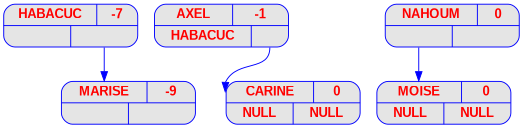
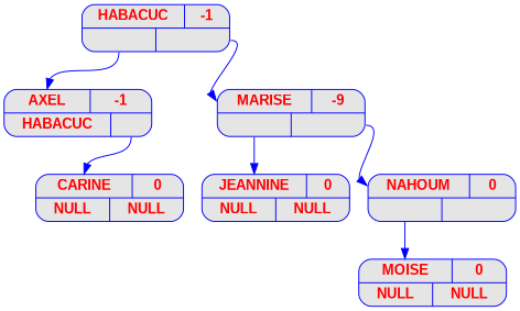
  digraph {
    node [color=blue fillcolor=grey90 fontcolor=red fontname="Arial bold" fontsize=14 shape=record style="rounded, filled"]
    edge [color=blue headport=nom tailport=g]
-   n1 [label="{{<nom> HABACUC | <bal> -7 } | { <g> | <d>}}" width=2]
+   n1 [label="{{<nom> HABACUC | <bal> -1 } | { <g> | <d>}}" width=2]
    n2 [label="{{<nom> AXEL | <bal> -1 }| { <g> HABACUC | <d> }}" width=2]
    n3 [label="{{<nom> MARISE | <bal> -9 } | { <g> | <d>}}" width=2]
    n4 [label="{{<nom> CARINE | <bal> 0 }| { <g> NULL | <d> NULL}}" width=2]
+   n5 [label="{{<nom> JEANNINE | <bal> 0 }| { <g> NULL | <d> NULL}}" width=2]
    n6 [label="{{<nom> NAHOUM | <bal> 0 } | { <g> | <d>}}" width=2]
    n7 [label="{{<nom> MOISE | <bal> 0 }| { <g> NULL | <d> NULL}}" width=2]
+   n1 -> n2
    n1 -> n3 [tailport=d]
    n2 -> n4 [tailport=d]
+   n3 -> n5
+   n3 -> n6 [tailport=d]
    n6 -> n7
  }
